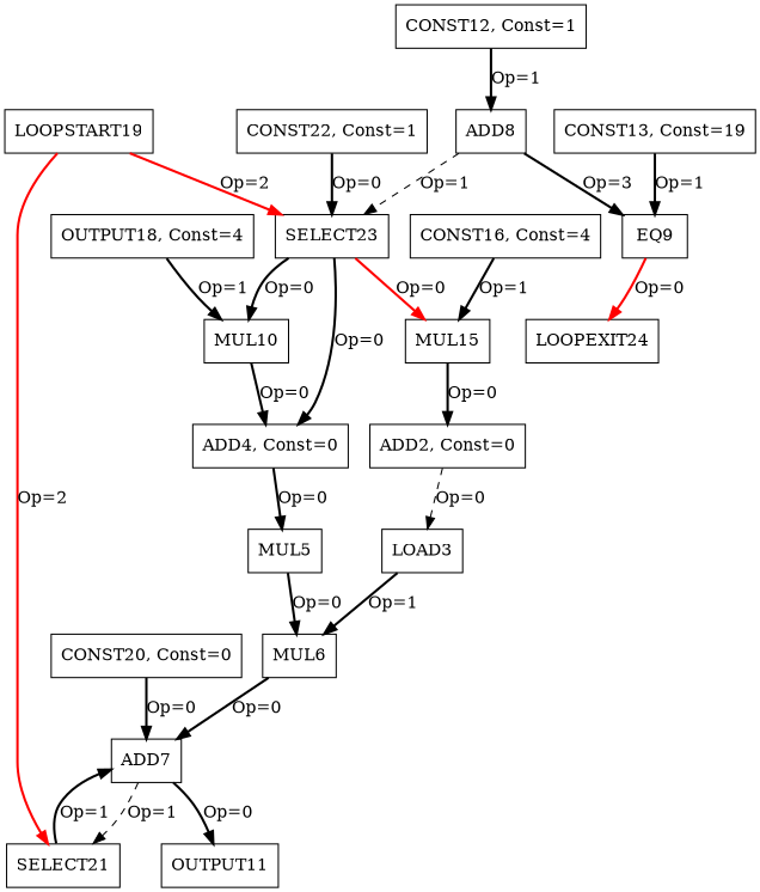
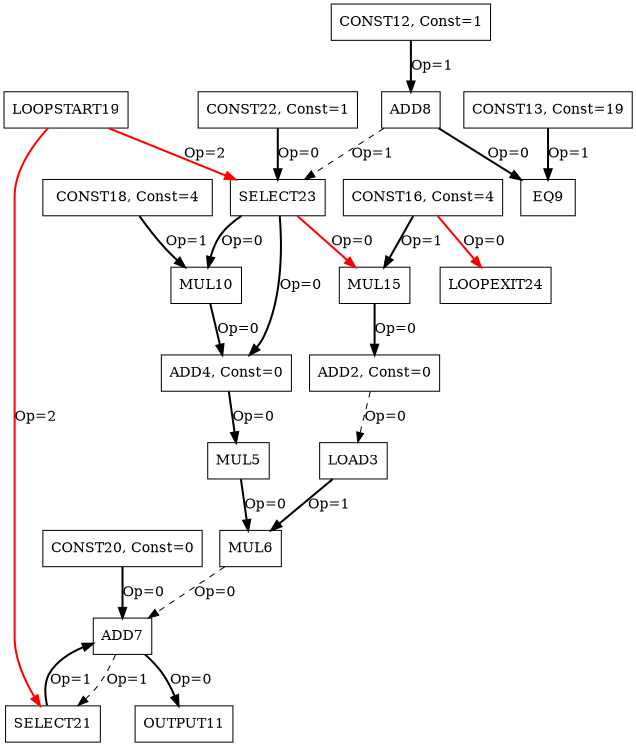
  digraph {
    node [color=black shape=box]
    edge [color=black style=bold]
    n1 [label="ADD2, Const=0"]
    n2 [label=LOAD3]
    n3 [label=MUL6]
    n4 [label=ADD7]
    n5 [label="ADD4, Const=0"]
    n6 [label=MUL5]
    n7 [label=OUTPUT11]
    n8 [label=SELECT21]
    n9 [label=ADD8]
    n10 [label=EQ9]
    n11 [label=SELECT23]
    n12 [label=LOOPEXIT24]
    n13 [label=MUL15]
    n14 [label=MUL10]
    n15 [label="CONST12, Const=1"]
    n16 [label="CONST13, Const=19"]
    n17 [label="CONST16, Const=4"]
-   n18 [label="OUTPUT18, Const=4"]
+   n18 [label="CONST18, Const=4"]
    n19 [label=LOOPSTART19]
    n20 [label="CONST20, Const=0"]
    n21 [label="CONST22, Const=1"]
    n1 -> n2 [label="Op=0" style=dashed]
    n2 -> n3 [label="Op=1"]
-   n3 -> n4 [label="Op=0"]
+   n3 -> n4 [label="Op=0" style=dashed]
    n4 -> n7 [label="Op=0"]
    n4 -> n8 [label="Op=1" style=dashed]
    n5 -> n6 [label="Op=0"]
    n6 -> n3 [label="Op=0"]
    n8 -> n4 [label="Op=1"]
-   n9 -> n10 [label="Op=3"]
+   n9 -> n10 [label="Op=0"]
    n9 -> n11 [label="Op=1" style=dashed]
-   n10 -> n12 [color=red label="Op=0"]
+   n17 -> n12 [color=red label="Op=0"]
    n11 -> n5 [label="Op=0"]
    n11 -> n13 [color=red label="Op=0"]
    n11 -> n14 [label="Op=0"]
    n13 -> n1 [label="Op=0"]
    n14 -> n5 [label="Op=0"]
    n15 -> n9 [label="Op=1"]
    n16 -> n10 [label="Op=1"]
    n17 -> n13 [label="Op=1"]
    n18 -> n14 [label="Op=1"]
    n19 -> n8 [color=red label="Op=2"]
    n19 -> n11 [color=red label="Op=2"]
    n20 -> n4 [label="Op=0"]
    n21 -> n11 [label="Op=0"]
  }
